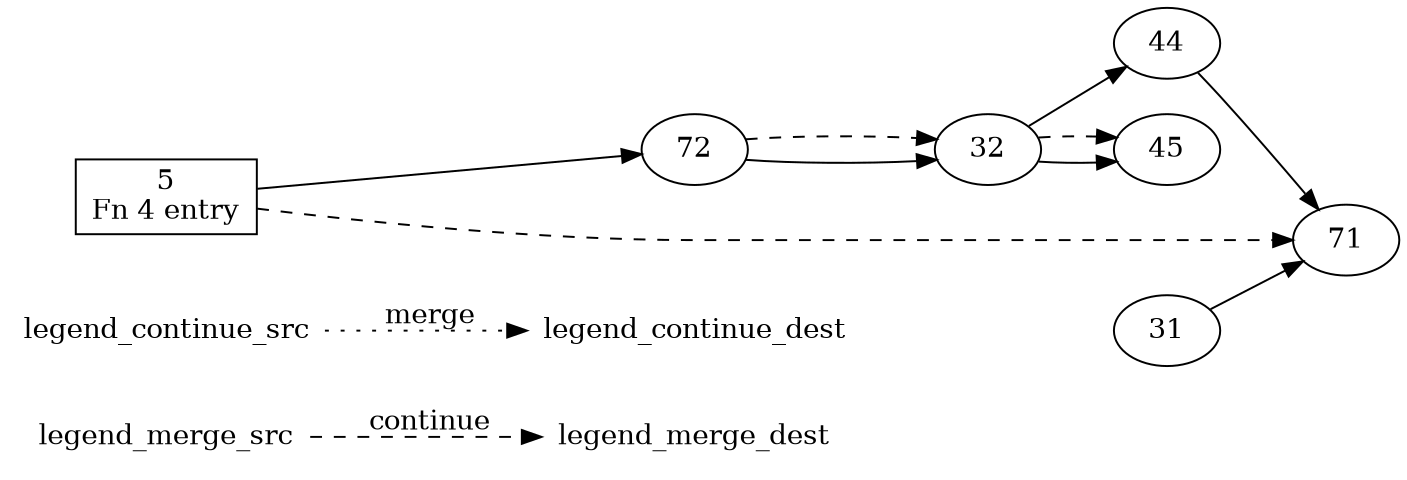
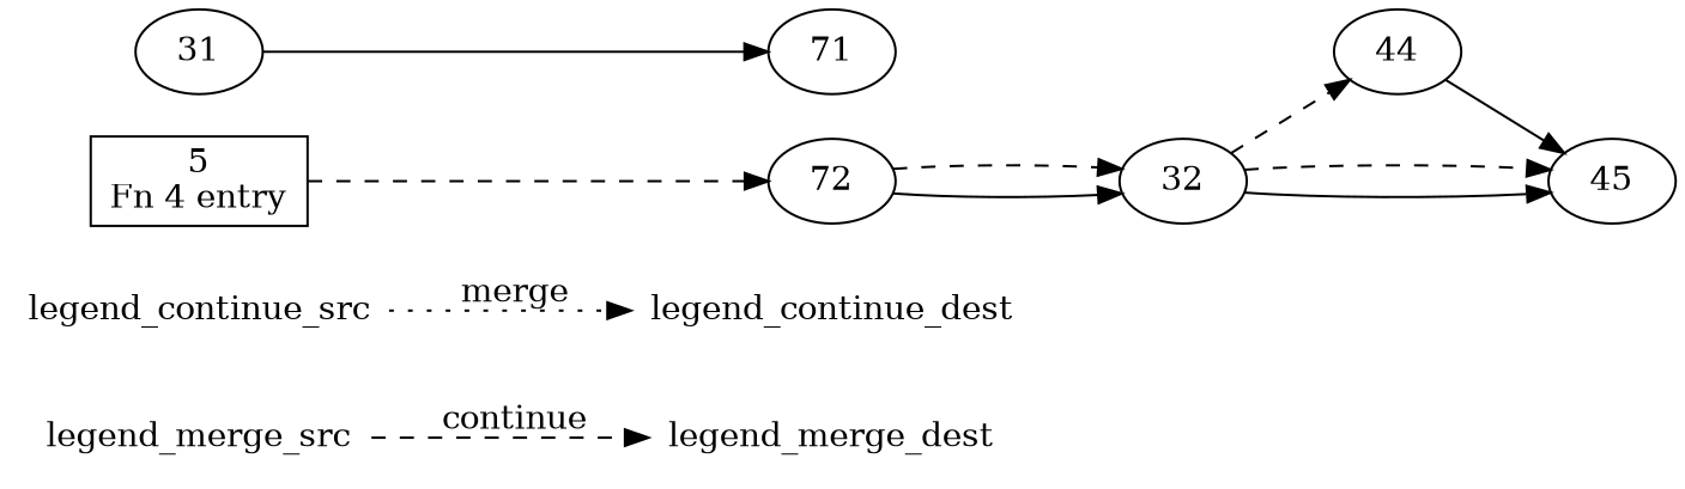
  digraph {
    rankdir=LR
    legend_merge_src [shape=plaintext]
    legend_merge_dest [shape=plaintext]
    legend_continue_src [shape=plaintext]
    legend_continue_dest [shape=plaintext]
    n5 [label="5\nFn 4 entry" shape=box]
    n6 [label=72]
    n7 [label=71]
    n8 [label=32]
    n9 [label=31]
    n10 [label=44]
    n11 [label=45]
    legend_merge_src -> legend_merge_dest [label=" continue" style=dashed]
    legend_continue_src -> legend_continue_dest [label=" merge" style=dotted]
-   n5 -> n6
-   n5 -> n7 [style=dashed]
+   n5 -> n6 [style=dashed]
    n6 -> n8
    n6 -> n8 [style=dashed]
-   n8 -> n10
+   n8 -> n10 [style=dashed]
    n8 -> n11
    n8 -> n11 [style=dashed]
    n9 -> n7
-   n10 -> n7
+   n10 -> n11
  }
